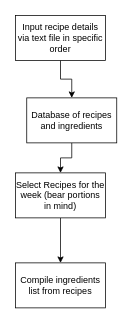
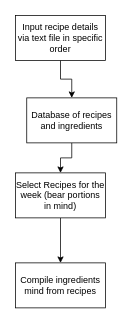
  <mxCell id="0" />
  <mxCell id="1" parent="0" />
  <mxCell id="2" style="edgeStyle=orthogonalEdgeStyle;rounded=0;orthogonalLoop=1;jettySize=auto;html=1;exitX=0.5;exitY=1;exitDx=0;exitDy=0;entryX=0.5;entryY=0;entryDx=0;entryDy=0;" edge="1" parent="1" source="3" target="7"><mxGeometry relative="1" as="geometry" /></mxCell>
  <mxCell id="3" value="Database of recipes and ingredients" style="rounded=0;whiteSpace=wrap;html=1;" vertex="1" parent="1"><mxGeometry x="35" y="130" width="120" height="60" as="geometry" /></mxCell>
  <mxCell id="4" style="edgeStyle=orthogonalEdgeStyle;rounded=0;orthogonalLoop=1;jettySize=auto;html=1;exitX=0.5;exitY=1;exitDx=0;exitDy=0;entryX=0.5;entryY=0;entryDx=0;entryDy=0;" edge="1" parent="1" source="5" target="3"><mxGeometry relative="1" as="geometry" /></mxCell>
  <mxCell id="5" value="Input recipe details via text file in specific order" style="rounded=0;whiteSpace=wrap;html=1;" vertex="1" parent="1"><mxGeometry x="20" y="20" width="120" height="60" as="geometry" /></mxCell>
  <mxCell id="6" style="edgeStyle=orthogonalEdgeStyle;rounded=0;orthogonalLoop=1;jettySize=auto;html=1;exitX=0.5;exitY=1;exitDx=0;exitDy=0;entryX=0.5;entryY=0;entryDx=0;entryDy=0;" edge="1" parent="1" source="7" target="8"><mxGeometry relative="1" as="geometry" /></mxCell>
  <mxCell id="7" value="Select Recipes for the week (bear portions in mind)" style="rounded=0;whiteSpace=wrap;html=1;" vertex="1" parent="1"><mxGeometry x="20" y="230" width="120" height="60" as="geometry" /></mxCell>
- <mxCell id="8" value="Compile ingredients list from recipes" style="rounded=0;whiteSpace=wrap;html=1;" vertex="1" parent="1"><mxGeometry x="20" y="350" width="120" height="60" as="geometry" /></mxCell>
+ <mxCell id="8" value="Compile ingredients mind from recipes" style="rounded=0;whiteSpace=wrap;html=1;" vertex="1" parent="1"><mxGeometry x="20" y="350" width="120" height="60" as="geometry" /></mxCell>
